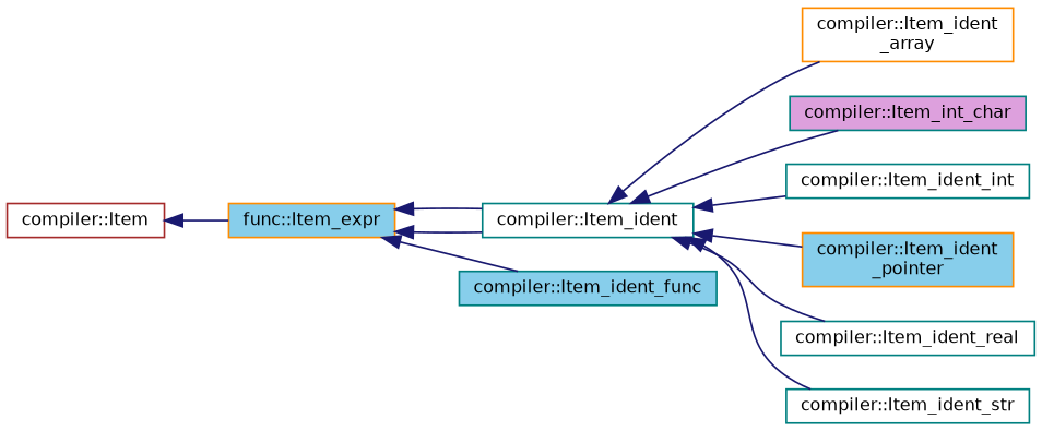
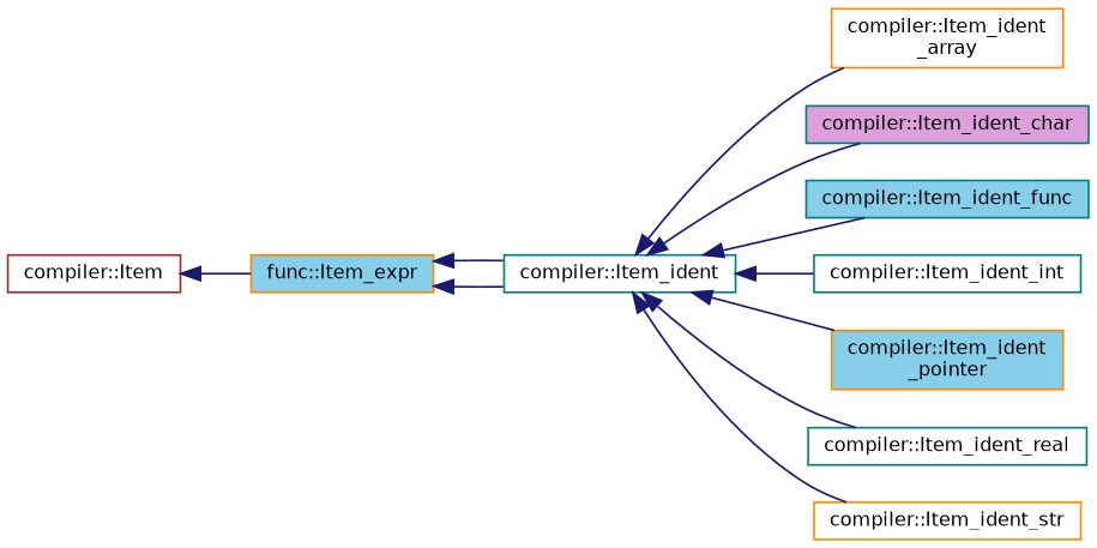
  digraph {
    rankdir=LR
    node [color=teal fillcolor=white fontname=Helvetica fontsize=10 shape=record style=filled]
    edge [color=midnightblue dir=back fontname=Helvetica fontsize=10 labelfontname=Helvetica labelfontsize=10 style=solid]
    n1 [fontcolor=black height=0.2 label="compiler::Item_ident" width=0.4]
    n2 [color=darkorange height=0.2 label="compiler::Item_ident\l_array" width=0.4]
-   n3 [fillcolor=plum height=0.2 label="compiler::Item_int_char" width=0.4]
+   n3 [fillcolor=plum height=0.2 label="compiler::Item_ident_char" width=0.4]
    n4 [fillcolor=skyblue height=0.2 label="compiler::Item_ident_func" width=0.4]
    n5 [height=0.2 label="compiler::Item_ident_int" width=0.4]
    n6 [color=darkorange fillcolor=skyblue height=0.2 label="compiler::Item_ident\l_pointer" width=0.4]
    n7 [height=0.2 label="compiler::Item_ident_real" width=0.4]
-   n8 [height=0.2 label="compiler::Item_ident_str" width=0.4]
+   n8 [color=darkorange height=0.2 label="compiler::Item_ident_str" width=0.4]
    n9 [color=darkorange fillcolor=skyblue height=0.2 label="func::Item_expr" width=0.4]
    n10 [color=brown height=0.2 label="compiler::Item" width=0.4]
    n1 -> n2
    n1 -> n3
-   n9 -> n4
+   n1 -> n4
    n1 -> n5
    n1 -> n6
    n1 -> n7
    n1 -> n8
    n9 -> n1
    n9 -> n1
    n10 -> n9
  }
